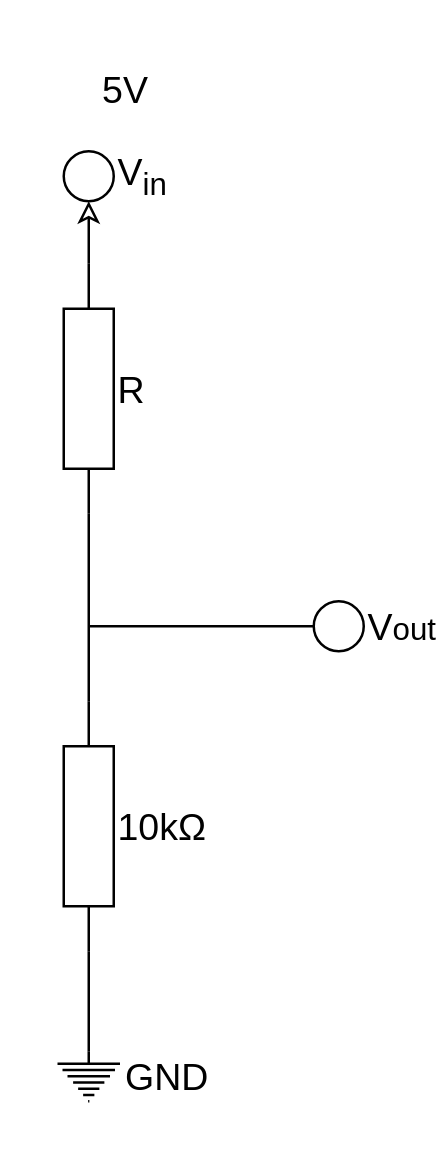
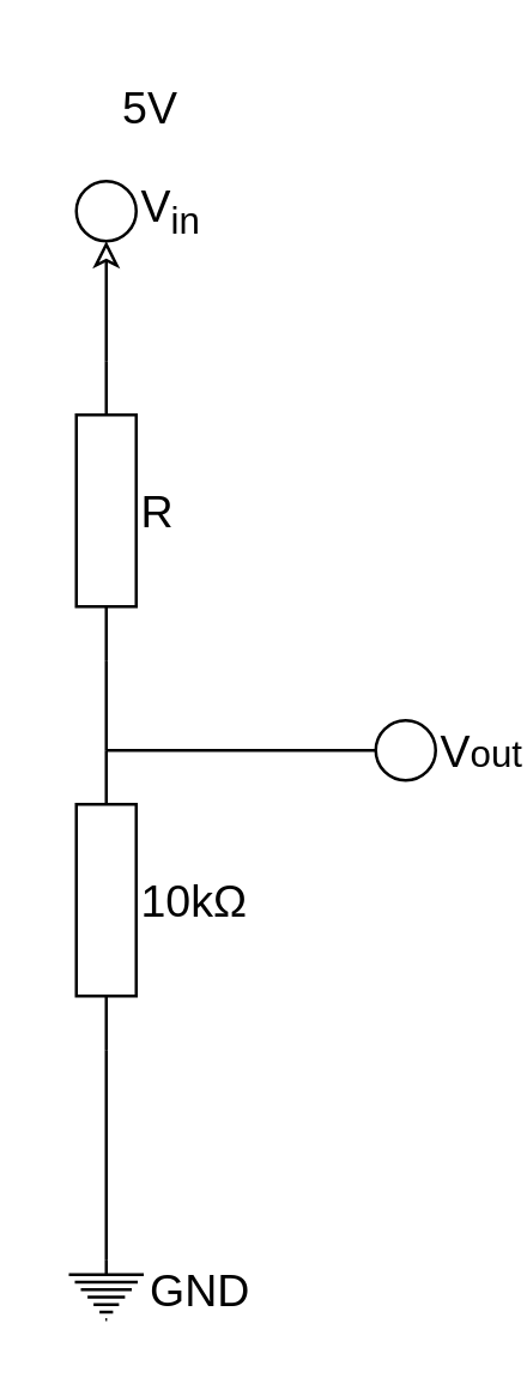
  <mxCell id="0" />
  <mxCell id="1" parent="0" />
  <mxCell id="2" value="" style="edgeStyle=none;html=1;rounded=1;curved=0;startArrow=none;startFill=0;endArrow=none;endFill=0;" edge="1" parent="1" source="4" target="6"><mxGeometry relative="1" as="geometry" /></mxCell>
  <mxCell id="3" value="" style="edgeStyle=none;html=1;endArrow=classic;endFill=0;" edge="1" parent="1" source="4" target="8"><mxGeometry relative="1" as="geometry" /></mxCell>
- <mxCell id="4" value="R" style="pointerEvents=1;verticalLabelPosition=middle;shadow=0;dashed=0;align=left;html=1;verticalAlign=middle;shape=mxgraph.electrical.resistors.resistor_1;direction=south;fontSize=15;labelPosition=right;" vertex="1" parent="1"><mxGeometry x="25" y="105" width="20" height="100" as="geometry" /></mxCell>
+ <mxCell id="4" value="R" style="pointerEvents=1;verticalLabelPosition=middle;shadow=0;dashed=0;align=left;html=1;verticalAlign=middle;shape=mxgraph.electrical.resistors.resistor_1;direction=south;fontSize=15;labelPosition=right;" vertex="1" parent="1"><mxGeometry x="25" y="120" width="20" height="100" as="geometry" /></mxCell>
  <mxCell id="5" value="" style="edgeStyle=none;html=1;endArrow=none;endFill=0;" edge="1" parent="1" source="6" target="7"><mxGeometry relative="1" as="geometry" /></mxCell>
- <mxCell id="6" value="10kΩ" style="pointerEvents=1;verticalLabelPosition=middle;shadow=0;dashed=0;align=left;html=1;verticalAlign=middle;shape=mxgraph.electrical.resistors.resistor_1;direction=south;fontSize=15;labelPosition=right;" vertex="1" parent="1"><mxGeometry x="25" y="280" width="20" height="100" as="geometry" /></mxCell>
+ <mxCell id="6" value="10kΩ" style="pointerEvents=1;verticalLabelPosition=middle;shadow=0;dashed=0;align=left;html=1;verticalAlign=middle;shape=mxgraph.electrical.resistors.resistor_1;direction=south;fontSize=15;labelPosition=right;" vertex="1" parent="1"><mxGeometry x="25" y="250" width="20" height="100" as="geometry" /></mxCell>
  <mxCell id="7" value="GND" style="pointerEvents=1;verticalLabelPosition=middle;shadow=0;dashed=0;align=left;html=1;verticalAlign=middle;shape=mxgraph.electrical.signal_sources.protective_earth;fontSize=15;labelPosition=right;" vertex="1" parent="1"><mxGeometry x="22.5" y="420" width="25" height="20" as="geometry" /></mxCell>
  <mxCell id="8" value="V&lt;sub&gt;in&lt;/sub&gt;" style="ellipse;whiteSpace=wrap;html=1;aspect=fixed;labelPosition=right;verticalLabelPosition=middle;align=left;verticalAlign=middle;fontSize=15;" vertex="1" parent="1"><mxGeometry x="25" y="60" width="20" height="20" as="geometry" /></mxCell>
  <mxCell id="9" value="" style="edgeStyle=none;html=1;endArrow=none;endFill=0;" edge="1" parent="1" source="10"><mxGeometry relative="1" as="geometry"><mxPoint x="35" y="250" as="targetPoint" /></mxGeometry></mxCell>
  <mxCell id="10" value="V&lt;span style=&quot;font-size: 12.5px;&quot;&gt;out&lt;/span&gt;" style="ellipse;whiteSpace=wrap;html=1;aspect=fixed;labelPosition=right;verticalLabelPosition=middle;align=left;verticalAlign=middle;fontSize=15;" vertex="1" parent="1"><mxGeometry x="125" y="240" width="20" height="20" as="geometry" /></mxCell>
  <mxCell id="11" value="5V" style="text;html=1;align=center;verticalAlign=middle;whiteSpace=wrap;rounded=0;fontSize=15;" vertex="1" parent="1"><mxGeometry x="20" y="20" width="60" height="30" as="geometry" /></mxCell>
